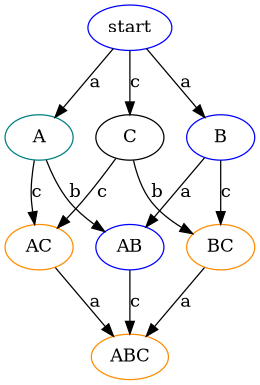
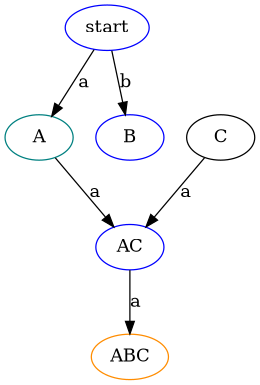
  digraph {
    node [color=blue]
    start
    A [color=teal]
    B
    C [color=black]
-   AB
-   AC [color=darkorange]
-   BC [color=darkorange]
+   AC
    ABC [color=darkorange]
    start -> A [label=a]
-   start -> B [label=a]
-   start -> C [label=c]
-   A -> AB [label=b]
-   A -> AC [label=c]
-   B -> AB [label=a]
-   B -> BC [label=c]
-   C -> AC [label=c]
-   C -> BC [label=b]
-   AB -> ABC [label=c]
+   start -> B [label=b]
+   A -> AC [label=a]
+   C -> AC [label=a]
    AC -> ABC [label=a]
-   BC -> ABC [label=a]
  }
